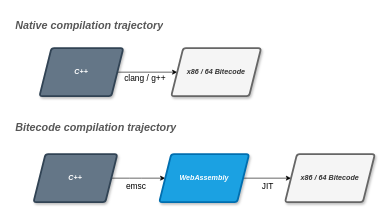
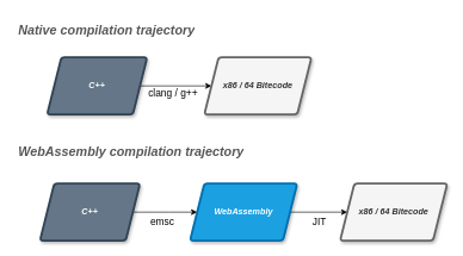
  <mxCell id="0" />
  <mxCell id="1" parent="0" />
  <mxCell id="2" value="&lt;h1&gt;&lt;i&gt;&lt;font style=&quot;font-size: 18px&quot;&gt;Native compilation trajectory&lt;/font&gt;&lt;/i&gt;&lt;/h1&gt;" style="text;html=1;strokeColor=none;fillColor=none;spacing=5;spacingTop=-20;whiteSpace=wrap;overflow=hidden;fontColor=#575757;rounded=0;rotation=0;fontFamily=Helvetica;" parent="1" vertex="1"><mxGeometry x="20" y="20" width="280" height="40" as="geometry" /></mxCell>
- <mxCell id="3" value="&lt;h1 style=&quot;font-size: 18px&quot;&gt;&lt;i&gt;&lt;font style=&quot;font-size: 18px&quot;&gt;Bitecode compilation trajectory&lt;br&gt;&lt;/font&gt;&lt;/i&gt;&lt;/h1&gt;&lt;div style=&quot;font-size: 18px&quot;&gt;&lt;i&gt;&lt;br&gt;&lt;/i&gt;&lt;/div&gt;" style="text;html=1;strokeColor=none;fillColor=none;spacing=5;spacingTop=-20;whiteSpace=wrap;overflow=hidden;fontColor=#575757;rounded=0;fontFamily=Helvetica;" parent="1" vertex="1"><mxGeometry x="20" y="200" width="545" height="35" as="geometry" /></mxCell>
+ <mxCell id="3" value="&lt;h1 style=&quot;font-size: 18px&quot;&gt;&lt;i&gt;&lt;font style=&quot;font-size: 18px&quot;&gt;WebAssembly compilation trajectory&lt;br&gt;&lt;/font&gt;&lt;/i&gt;&lt;/h1&gt;&lt;div style=&quot;font-size: 18px&quot;&gt;&lt;i&gt;&lt;br&gt;&lt;/i&gt;&lt;/div&gt;" style="text;html=1;strokeColor=none;fillColor=none;spacing=5;spacingTop=-20;whiteSpace=wrap;overflow=hidden;fontColor=#575757;rounded=0;fontFamily=Helvetica;" parent="1" vertex="1"><mxGeometry x="20" y="200" width="545" height="35" as="geometry" /></mxCell>
  <mxCell id="4" style="edgeStyle=none;html=1;exitX=1;exitY=0.5;exitDx=0;exitDy=0;entryX=0;entryY=0.5;entryDx=0;entryDy=0;" edge="1" parent="1" source="6" target="9"><mxGeometry relative="1" as="geometry"><Array as="points"><mxPoint x="225" y="297" /></Array></mxGeometry></mxCell>
  <mxCell id="5" value="emsc" style="edgeLabel;html=1;align=center;verticalAlign=middle;resizable=0;points=[];labelBorderColor=#FFFFFF;fontSize=14;" vertex="1" connectable="0" parent="4"><mxGeometry x="0.111" relative="1" as="geometry"><mxPoint x="-10" y="13" as="offset" /></mxGeometry></mxCell>
  <mxCell id="6" value="&lt;b&gt;&lt;i&gt;C++&lt;/i&gt;&lt;/b&gt;" style="shape=parallelogram;perimeter=parallelogramPerimeter;whiteSpace=wrap;html=1;fixedSize=1;fillColor=#647687;strokeColor=#314354;fontColor=#ffffff;rounded=1;strokeWidth=3;arcSize=9;shadow=1;fontFamily=Helvetica;" parent="1" vertex="1"><mxGeometry x="55" y="257" width="140" height="80" as="geometry" /></mxCell>
  <mxCell id="7" style="edgeStyle=none;html=1;exitX=1;exitY=0.5;exitDx=0;exitDy=0;" edge="1" parent="1" source="9" target="10"><mxGeometry relative="1" as="geometry" /></mxCell>
  <mxCell id="8" value="JIT" style="edgeLabel;html=1;align=center;verticalAlign=middle;resizable=0;points=[];fontSize=14;" vertex="1" connectable="0" parent="7"><mxGeometry x="0.208" relative="1" as="geometry"><mxPoint x="-8" y="13" as="offset" /></mxGeometry></mxCell>
  <mxCell id="9" value="&lt;b&gt;&lt;i&gt;WebAssembly&lt;/i&gt;&lt;/b&gt;" style="shape=parallelogram;perimeter=parallelogramPerimeter;whiteSpace=wrap;html=1;fixedSize=1;fillColor=#1ba1e2;strokeColor=#006EAF;fontColor=#ffffff;rounded=1;strokeWidth=3;arcSize=9;shadow=1;fontFamily=Helvetica;" parent="1" vertex="1"><mxGeometry x="265" y="257" width="150" height="80" as="geometry" /></mxCell>
  <mxCell id="10" value="&lt;b&gt;&lt;i&gt;x86 / 64&amp;nbsp;&lt;/i&gt;&lt;/b&gt;&lt;b&gt;&lt;i&gt;Bitecode&lt;br&gt;&lt;/i&gt;&lt;/b&gt;" style="shape=parallelogram;perimeter=parallelogramPerimeter;whiteSpace=wrap;html=1;fixedSize=1;rounded=1;strokeWidth=3;arcSize=9;shadow=1;fontFamily=Helvetica;fontColor=#333333;strokeColor=#666666;fillColor=#f5f5f5;" parent="1" vertex="1"><mxGeometry x="475" y="257" width="150" height="80" as="geometry" /></mxCell>
  <mxCell id="11" style="edgeStyle=none;html=1;exitX=1;exitY=0.5;exitDx=0;exitDy=0;entryX=0;entryY=0.5;entryDx=0;entryDy=0;" edge="1" parent="1" source="13" target="14"><mxGeometry relative="1" as="geometry" /></mxCell>
  <mxCell id="12" value="clang / g++" style="edgeLabel;html=1;align=center;verticalAlign=middle;resizable=0;points=[];fontSize=14;" vertex="1" connectable="0" parent="11"><mxGeometry x="-0.153" relative="1" as="geometry"><mxPoint x="3" y="10" as="offset" /></mxGeometry></mxCell>
  <mxCell id="13" value="&lt;b&gt;&lt;i&gt;C++&lt;/i&gt;&lt;/b&gt;" style="shape=parallelogram;perimeter=parallelogramPerimeter;whiteSpace=wrap;html=1;fixedSize=1;fillColor=#647687;strokeColor=#314354;fontColor=#ffffff;rounded=1;strokeWidth=3;arcSize=9;shadow=1;fontFamily=Helvetica;" vertex="1" parent="1"><mxGeometry x="65" y="80" width="140" height="80" as="geometry" /></mxCell>
  <mxCell id="14" value="&lt;b&gt;&lt;i&gt;x86 / 64&amp;nbsp;&lt;/i&gt;&lt;/b&gt;&lt;b&gt;&lt;i&gt;Bitecode&lt;br&gt;&lt;/i&gt;&lt;/b&gt;" style="shape=parallelogram;perimeter=parallelogramPerimeter;whiteSpace=wrap;html=1;fixedSize=1;rounded=1;strokeWidth=3;arcSize=9;shadow=1;fontFamily=Helvetica;fontColor=#333333;strokeColor=#666666;fillColor=#f5f5f5;" vertex="1" parent="1"><mxGeometry x="285" y="80" width="150" height="80" as="geometry" /></mxCell>
